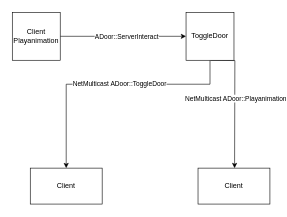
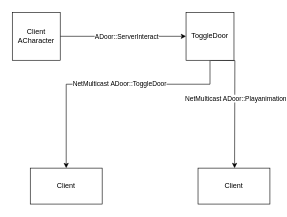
  <mxCell id="0" />
  <mxCell id="1" parent="0" />
  <mxCell id="2" style="edgeStyle=orthogonalEdgeStyle;rounded=0;orthogonalLoop=1;jettySize=auto;html=1;" edge="1" parent="1"><mxGeometry relative="1" as="geometry"><mxPoint x="310" y="60" as="targetPoint" /><mxPoint x="100" y="60" as="sourcePoint" /></mxGeometry></mxCell>
  <mxCell id="3" value="ADoor::ServerInteract" style="edgeLabel;html=1;align=center;verticalAlign=middle;resizable=0;points=[];" vertex="1" connectable="0" parent="2"><mxGeometry x="0.171" y="1" relative="1" as="geometry"><mxPoint x="-13" y="1" as="offset" /></mxGeometry></mxCell>
- <mxCell id="4" value="Client Playanimation" style="whiteSpace=wrap;html=1;aspect=fixed;" vertex="1" parent="1"><mxGeometry x="20" y="20" width="80" height="80" as="geometry" /></mxCell>
+ <mxCell id="4" value="Client ACharacter" style="whiteSpace=wrap;html=1;aspect=fixed;" vertex="1" parent="1"><mxGeometry x="20" y="20" width="80" height="80" as="geometry" /></mxCell>
  <mxCell id="5" style="edgeStyle=orthogonalEdgeStyle;rounded=0;orthogonalLoop=1;jettySize=auto;html=1;" edge="1" parent="1" source="9" target="10"><mxGeometry relative="1" as="geometry"><Array as="points"><mxPoint x="350" y="140" /><mxPoint x="110" y="140" /></Array></mxGeometry></mxCell>
  <mxCell id="6" value="NetMulticast ADoor::ToggleDoor" style="edgeLabel;html=1;align=center;verticalAlign=middle;resizable=0;points=[];" vertex="1" connectable="0" parent="5"><mxGeometry x="-0.086" y="-2" relative="1" as="geometry"><mxPoint as="offset" /></mxGeometry></mxCell>
  <mxCell id="7" style="edgeStyle=orthogonalEdgeStyle;rounded=0;orthogonalLoop=1;jettySize=auto;html=1;" edge="1" parent="1"><mxGeometry relative="1" as="geometry"><mxPoint x="351" y="100" as="sourcePoint" /><mxPoint x="391" y="280" as="targetPoint" /></mxGeometry></mxCell>
  <mxCell id="8" value="NetMulticast ADoor::Playanimation" style="edgeLabel;html=1;align=center;verticalAlign=middle;resizable=0;points=[];" vertex="1" connectable="0" parent="7"><mxGeometry x="-0.054" y="1" relative="1" as="geometry"><mxPoint as="offset" /></mxGeometry></mxCell>
  <mxCell id="9" value="ToggleDoor" style="whiteSpace=wrap;html=1;aspect=fixed;" vertex="1" parent="1"><mxGeometry x="310" y="20" width="80" height="80" as="geometry" /></mxCell>
  <mxCell id="10" value="Client" style="rounded=0;whiteSpace=wrap;html=1;" vertex="1" parent="1"><mxGeometry x="50" y="280" width="120" height="60" as="geometry" /></mxCell>
  <mxCell id="11" value="Client" style="rounded=0;whiteSpace=wrap;html=1;" vertex="1" parent="1"><mxGeometry x="330" y="280" width="120" height="60" as="geometry" /></mxCell>
